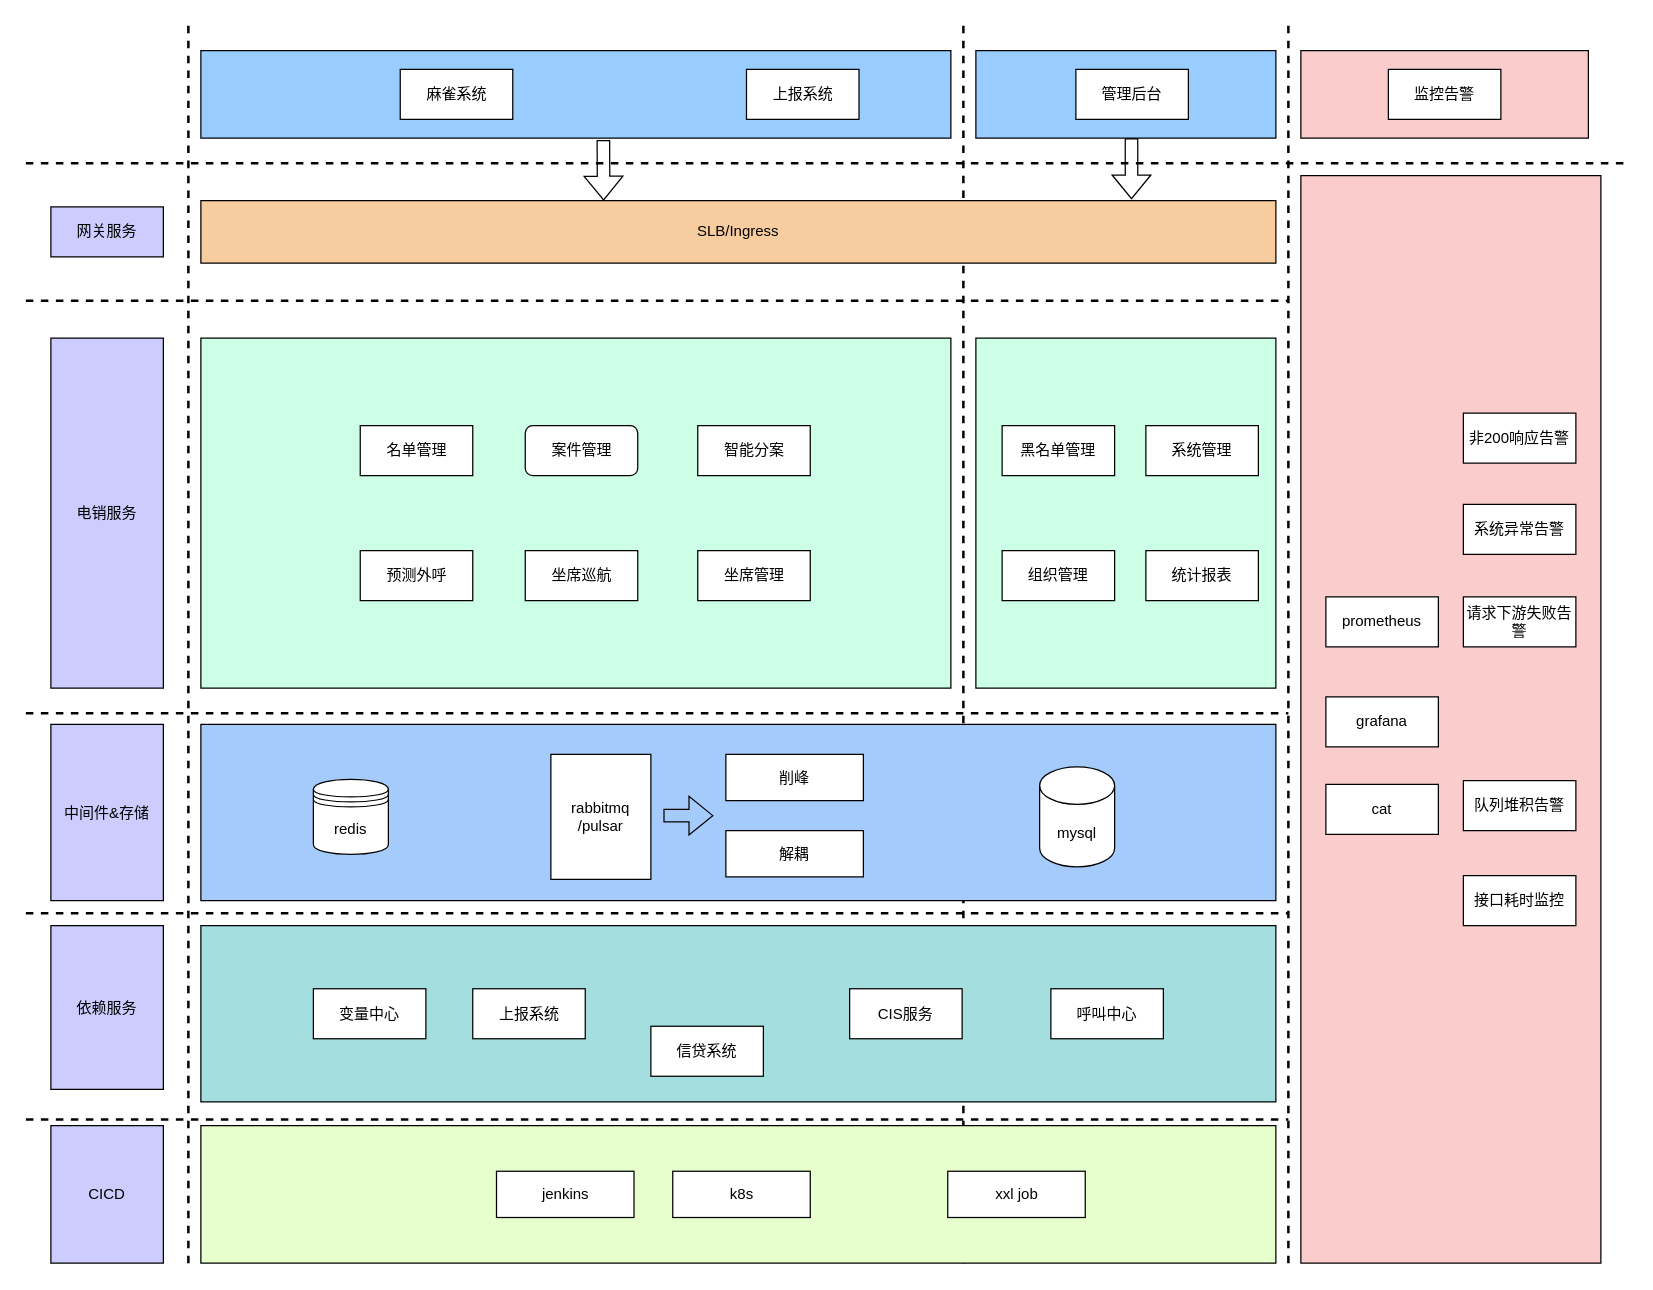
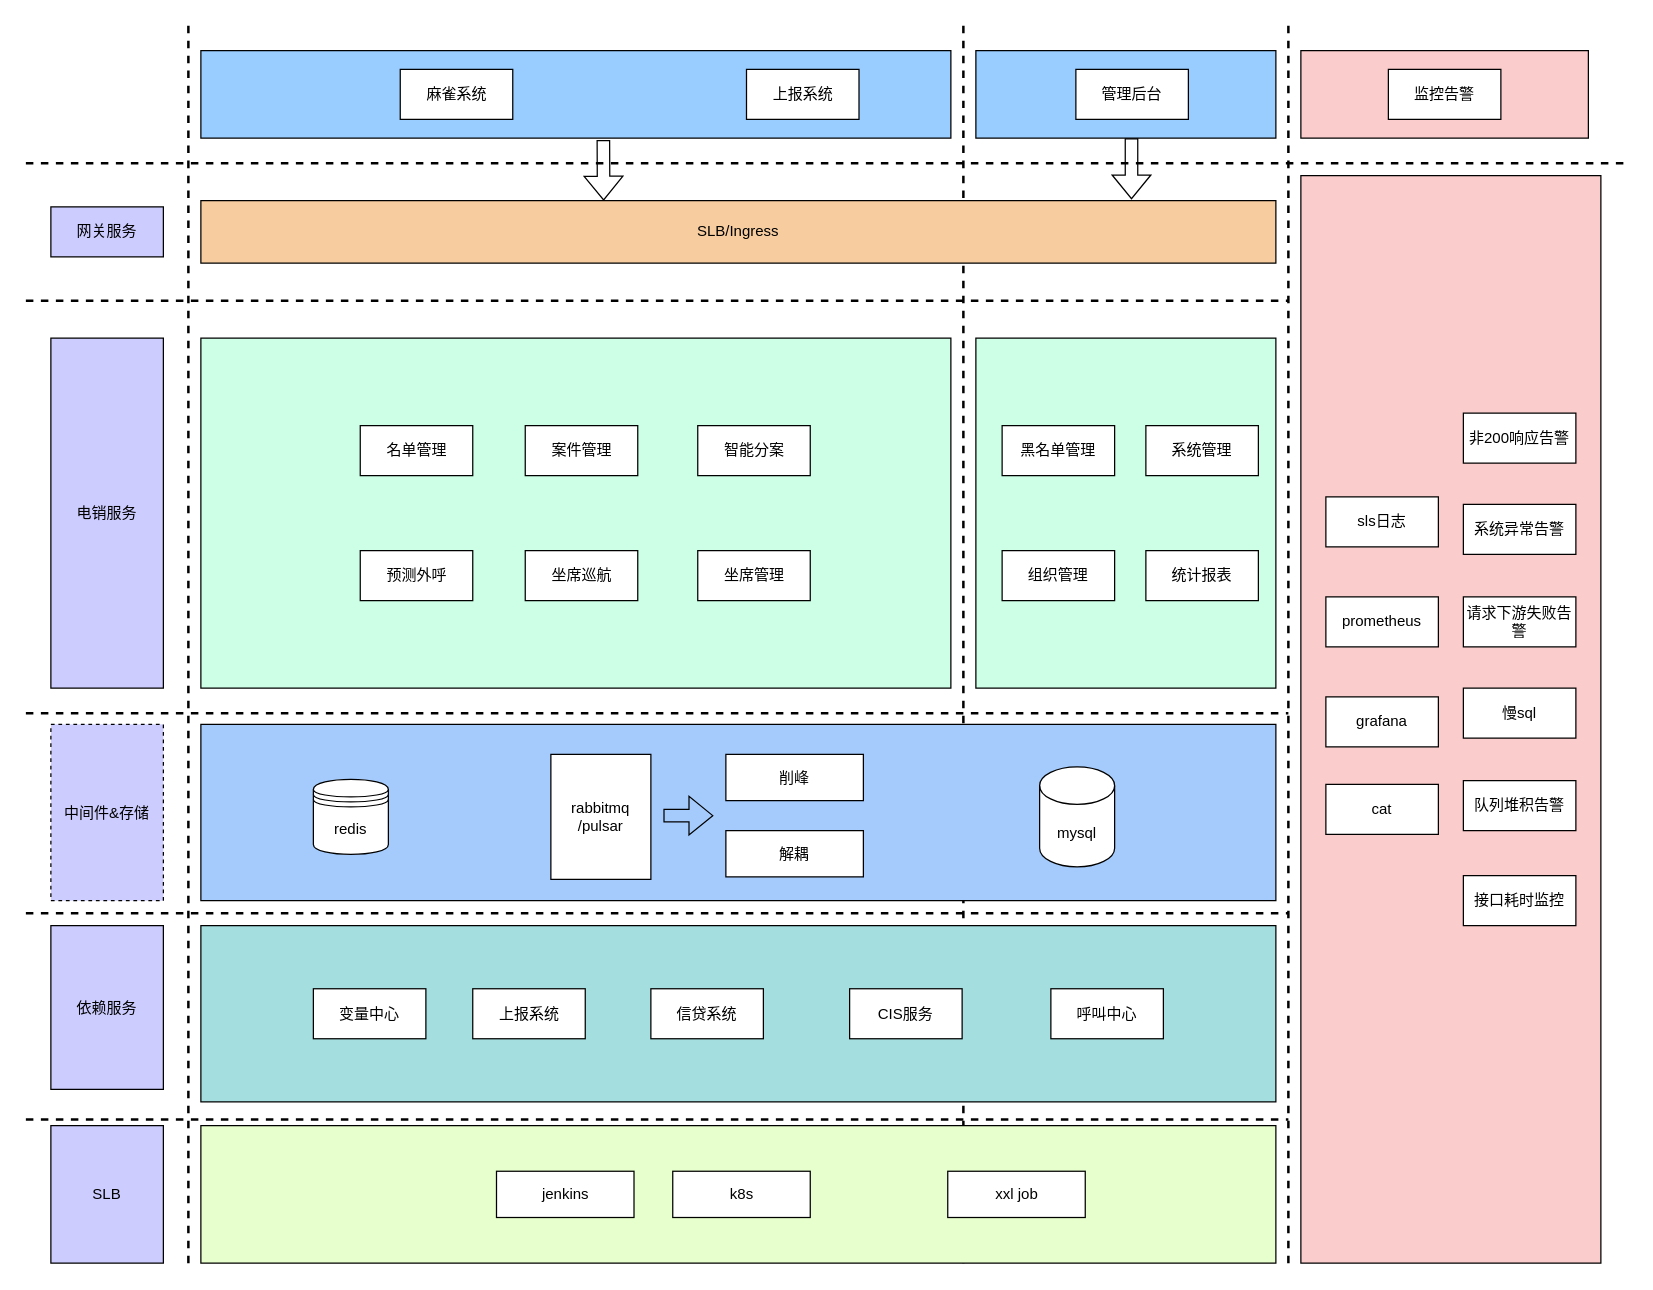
  <mxCell id="0" />
  <mxCell id="1" parent="0" />
  <mxCell id="2" value="" style="endArrow=none;dashed=1;html=1;rounded=0;strokeWidth=2;" edge="1" parent="1"><mxGeometry width="50" height="50" relative="1" as="geometry"><mxPoint x="20" y="570" as="sourcePoint" /><mxPoint x="1030" y="570" as="targetPoint" /></mxGeometry></mxCell>
  <mxCell id="3" value="" style="rounded=0;whiteSpace=wrap;html=1;fillColor=#99CCFF;" vertex="1" parent="1"><mxGeometry x="160" y="40" width="600" height="70" as="geometry" /></mxCell>
  <mxCell id="4" value="麻雀系统" style="rounded=0;whiteSpace=wrap;html=1;" vertex="1" parent="1"><mxGeometry x="319.5" y="55" width="90" height="40" as="geometry" /></mxCell>
  <mxCell id="5" value="上报系统" style="rounded=0;whiteSpace=wrap;html=1;" vertex="1" parent="1"><mxGeometry x="596.5" y="55" width="90" height="40" as="geometry" /></mxCell>
  <mxCell id="6" value="" style="endArrow=none;dashed=1;html=1;rounded=0;strokeWidth=2;" edge="1" parent="1"><mxGeometry width="50" height="50" relative="1" as="geometry"><mxPoint x="20" y="130" as="sourcePoint" /><mxPoint x="1300" y="130" as="targetPoint" /></mxGeometry></mxCell>
  <mxCell id="7" value="" style="endArrow=none;dashed=1;html=1;rounded=0;strokeWidth=2;" edge="1" parent="1"><mxGeometry width="50" height="50" relative="1" as="geometry"><mxPoint x="770" y="20" as="sourcePoint" /><mxPoint x="770" y="1010" as="targetPoint" /></mxGeometry></mxCell>
  <mxCell id="8" value="" style="rounded=0;whiteSpace=wrap;html=1;fillColor=#99CCFF;" vertex="1" parent="1"><mxGeometry x="780" y="40" width="240" height="70" as="geometry" /></mxCell>
  <mxCell id="9" value="管理后台" style="rounded=0;whiteSpace=wrap;html=1;" vertex="1" parent="1"><mxGeometry x="860" y="55" width="90" height="40" as="geometry" /></mxCell>
  <mxCell id="10" value="" style="endArrow=none;dashed=1;html=1;rounded=0;strokeWidth=2;" edge="1" parent="1"><mxGeometry width="50" height="50" relative="1" as="geometry"><mxPoint x="150" y="20" as="sourcePoint" /><mxPoint x="150" y="1010" as="targetPoint" /></mxGeometry></mxCell>
  <mxCell id="11" value="网关服务" style="rounded=0;whiteSpace=wrap;html=1;fillColor=#CCCCFF;" vertex="1" parent="1"><mxGeometry x="40" y="165" width="90" height="40" as="geometry" /></mxCell>
  <mxCell id="12" value="SLB/Ingress" style="rounded=0;whiteSpace=wrap;html=1;fillColor=#F7CDA0;" vertex="1" parent="1"><mxGeometry x="160" y="160" width="860" height="50" as="geometry" /></mxCell>
  <mxCell id="13" value="" style="endArrow=none;dashed=1;html=1;rounded=0;strokeWidth=2;" edge="1" parent="1"><mxGeometry width="50" height="50" relative="1" as="geometry"><mxPoint x="20" y="240" as="sourcePoint" /><mxPoint x="1030" y="240" as="targetPoint" /></mxGeometry></mxCell>
  <mxCell id="14" value="电销服务" style="rounded=0;whiteSpace=wrap;html=1;fillColor=#CCCCFF;" vertex="1" parent="1"><mxGeometry x="40" y="270" width="90" height="280" as="geometry" /></mxCell>
  <mxCell id="15" value="" style="rounded=0;whiteSpace=wrap;html=1;fillColor=#FBCCCC;" vertex="1" parent="1"><mxGeometry x="1040" y="40" width="230" height="70" as="geometry" /></mxCell>
  <mxCell id="16" value="监控告警" style="rounded=0;whiteSpace=wrap;html=1;" vertex="1" parent="1"><mxGeometry x="1110" y="55" width="90" height="40" as="geometry" /></mxCell>
  <mxCell id="17" value="" style="endArrow=none;dashed=1;html=1;rounded=0;strokeWidth=2;" edge="1" parent="1"><mxGeometry width="50" height="50" relative="1" as="geometry"><mxPoint x="1030" y="20" as="sourcePoint" /><mxPoint x="1030" y="1010" as="targetPoint" /></mxGeometry></mxCell>
  <mxCell id="18" value="" style="rounded=0;whiteSpace=wrap;html=1;fillColor=#CCFFE6;" vertex="1" parent="1"><mxGeometry x="160" y="270" width="600" height="280" as="geometry" /></mxCell>
  <mxCell id="19" value="" style="rounded=0;whiteSpace=wrap;html=1;fillColor=#CCFFE6;" vertex="1" parent="1"><mxGeometry x="780" y="270" width="240" height="280" as="geometry" /></mxCell>
  <mxCell id="20" value="" style="rounded=0;whiteSpace=wrap;html=1;fillColor=#FBCCCC;" vertex="1" parent="1"><mxGeometry x="1040" y="140" width="240" height="870" as="geometry" /></mxCell>
  <mxCell id="21" value="黑名单管理" style="rounded=0;whiteSpace=wrap;html=1;" vertex="1" parent="1"><mxGeometry x="801" y="340" width="90" height="40" as="geometry" /></mxCell>
  <mxCell id="22" value="系统管理" style="rounded=0;whiteSpace=wrap;html=1;" vertex="1" parent="1"><mxGeometry x="916" y="340" width="90" height="40" as="geometry" /></mxCell>
  <mxCell id="23" value="组织管理" style="rounded=0;whiteSpace=wrap;html=1;" vertex="1" parent="1"><mxGeometry x="801" y="440" width="90" height="40" as="geometry" /></mxCell>
  <mxCell id="24" value="统计报表" style="rounded=0;whiteSpace=wrap;html=1;" vertex="1" parent="1"><mxGeometry x="916" y="440" width="90" height="40" as="geometry" /></mxCell>
  <mxCell id="25" value="名单管理" style="rounded=0;whiteSpace=wrap;html=1;" vertex="1" parent="1"><mxGeometry x="287.5" y="340" width="90" height="40" as="geometry" /></mxCell>
- <mxCell id="26" value="案件管理" style="whiteSpace=wrap;html=1;rounded=1;" vertex="1" parent="1"><mxGeometry x="419.5" y="340" width="90" height="40" as="geometry" /></mxCell>
+ <mxCell id="26" value="案件管理" style="rounded=0;whiteSpace=wrap;html=1;" vertex="1" parent="1"><mxGeometry x="419.5" y="340" width="90" height="40" as="geometry" /></mxCell>
  <mxCell id="27" value="智能分案" style="rounded=0;whiteSpace=wrap;html=1;" vertex="1" parent="1"><mxGeometry x="557.5" y="340" width="90" height="40" as="geometry" /></mxCell>
  <mxCell id="28" value="预测外呼" style="rounded=0;whiteSpace=wrap;html=1;" vertex="1" parent="1"><mxGeometry x="287.5" y="440" width="90" height="40" as="geometry" /></mxCell>
  <mxCell id="29" value="坐席巡航" style="rounded=0;whiteSpace=wrap;html=1;" vertex="1" parent="1"><mxGeometry x="419.5" y="440" width="90" height="40" as="geometry" /></mxCell>
+ <mxCell id="30" value="sls日志" style="rounded=0;whiteSpace=wrap;html=1;" vertex="1" parent="1"><mxGeometry x="1060" y="397" width="90" height="40" as="geometry" /></mxCell>
  <mxCell id="31" value="非200响应告警" style="rounded=0;whiteSpace=wrap;html=1;" vertex="1" parent="1"><mxGeometry x="1170" y="330" width="90" height="40" as="geometry" /></mxCell>
  <mxCell id="32" value="请求下游失败告警" style="rounded=0;whiteSpace=wrap;html=1;" vertex="1" parent="1"><mxGeometry x="1170" y="477" width="90" height="40" as="geometry" /></mxCell>
  <mxCell id="33" value="prometheus" style="rounded=0;whiteSpace=wrap;html=1;" vertex="1" parent="1"><mxGeometry x="1060" y="477" width="90" height="40" as="geometry" /></mxCell>
  <mxCell id="34" value="grafana" style="rounded=0;whiteSpace=wrap;html=1;" vertex="1" parent="1"><mxGeometry x="1060" y="557" width="90" height="40" as="geometry" /></mxCell>
  <mxCell id="35" value="cat" style="rounded=0;whiteSpace=wrap;html=1;" vertex="1" parent="1"><mxGeometry x="1060" y="627" width="90" height="40" as="geometry" /></mxCell>
+ <mxCell id="36" value="慢sql" style="rounded=0;whiteSpace=wrap;html=1;" vertex="1" parent="1"><mxGeometry x="1170" y="550" width="90" height="40" as="geometry" /></mxCell>
  <mxCell id="37" value="队列堆积告警" style="rounded=0;whiteSpace=wrap;html=1;" vertex="1" parent="1"><mxGeometry x="1170" y="624" width="90" height="40" as="geometry" /></mxCell>
- <mxCell id="38" value="中间件&amp;amp;存储" style="rounded=0;whiteSpace=wrap;html=1;fillColor=#CCCCFF;" vertex="1" parent="1"><mxGeometry x="40" y="579" width="90" height="141" as="geometry" /></mxCell>
+ <mxCell id="38" value="中间件&amp;amp;存储" style="rounded=0;whiteSpace=wrap;html=1;fillColor=#CCCCFF;dashed=1;" vertex="1" parent="1"><mxGeometry x="40" y="579" width="90" height="141" as="geometry" /></mxCell>
  <mxCell id="39" value="" style="endArrow=none;dashed=1;html=1;rounded=0;strokeWidth=2;" edge="1" parent="1"><mxGeometry width="50" height="50" relative="1" as="geometry"><mxPoint x="20" y="730" as="sourcePoint" /><mxPoint x="1030" y="730" as="targetPoint" /></mxGeometry></mxCell>
  <mxCell id="40" value="" style="rounded=0;whiteSpace=wrap;html=1;fillColor=#A4CBFB;" vertex="1" parent="1"><mxGeometry x="160" y="579" width="860" height="141" as="geometry" /></mxCell>
  <mxCell id="41" value="rabbitmq&lt;br&gt;/pulsar" style="rounded=0;whiteSpace=wrap;html=1;" vertex="1" parent="1"><mxGeometry x="440" y="603" width="80" height="100" as="geometry" /></mxCell>
  <mxCell id="42" value="依赖服务" style="rounded=0;whiteSpace=wrap;html=1;fillColor=#CCCCFF;" vertex="1" parent="1"><mxGeometry x="40" y="740" width="90" height="131" as="geometry" /></mxCell>
  <mxCell id="43" value="削峰" style="rounded=0;whiteSpace=wrap;html=1;" vertex="1" parent="1"><mxGeometry x="580" y="603" width="110" height="37" as="geometry" /></mxCell>
  <mxCell id="44" value="解耦" style="rounded=0;whiteSpace=wrap;html=1;" vertex="1" parent="1"><mxGeometry x="580" y="664" width="110" height="37" as="geometry" /></mxCell>
  <mxCell id="45" value="" style="shape=flexArrow;endArrow=classic;html=1;rounded=0;" edge="1" parent="1"><mxGeometry width="50" height="50" relative="1" as="geometry"><mxPoint x="530" y="652" as="sourcePoint" /><mxPoint x="570" y="652" as="targetPoint" /></mxGeometry></mxCell>
  <mxCell id="46" value="" style="rounded=0;whiteSpace=wrap;html=1;fillColor=#A5DEDF;" vertex="1" parent="1"><mxGeometry x="160" y="740" width="860" height="141" as="geometry" /></mxCell>
  <mxCell id="47" value="mysql" style="shape=cylinder3;whiteSpace=wrap;html=1;boundedLbl=1;backgroundOutline=1;size=15;" vertex="1" parent="1"><mxGeometry x="831" y="613" width="60" height="80" as="geometry" /></mxCell>
  <mxCell id="48" value="" style="endArrow=none;dashed=1;html=1;rounded=0;strokeWidth=2;" edge="1" parent="1"><mxGeometry width="50" height="50" relative="1" as="geometry"><mxPoint x="20" y="895" as="sourcePoint" /><mxPoint x="1030" y="895" as="targetPoint" /></mxGeometry></mxCell>
- <mxCell id="49" value="CICD" style="rounded=0;whiteSpace=wrap;html=1;fillColor=#CCCCFF;" vertex="1" parent="1"><mxGeometry x="40" y="900" width="90" height="110" as="geometry" /></mxCell>
+ <mxCell id="49" value="SLB" style="rounded=0;whiteSpace=wrap;html=1;fillColor=#CCCCFF;" vertex="1" parent="1"><mxGeometry x="40" y="900" width="90" height="110" as="geometry" /></mxCell>
  <mxCell id="50" value="" style="rounded=0;whiteSpace=wrap;html=1;fillColor=#E6FFCC;" vertex="1" parent="1"><mxGeometry x="160" y="900" width="860" height="110" as="geometry" /></mxCell>
  <mxCell id="51" value="jenkins" style="rounded=0;whiteSpace=wrap;html=1;" vertex="1" parent="1"><mxGeometry x="396.5" y="936.5" width="110" height="37" as="geometry" /></mxCell>
  <mxCell id="52" value="k8s" style="rounded=0;whiteSpace=wrap;html=1;" vertex="1" parent="1"><mxGeometry x="537.5" y="936.5" width="110" height="37" as="geometry" /></mxCell>
  <mxCell id="53" value="xxl job" style="rounded=0;whiteSpace=wrap;html=1;" vertex="1" parent="1"><mxGeometry x="757.5" y="936.5" width="110" height="37" as="geometry" /></mxCell>
  <mxCell id="54" value="坐席管理" style="rounded=0;whiteSpace=wrap;html=1;" vertex="1" parent="1"><mxGeometry x="557.5" y="440" width="90" height="40" as="geometry" /></mxCell>
  <mxCell id="55" value="接口耗时监控" style="rounded=0;whiteSpace=wrap;html=1;" vertex="1" parent="1"><mxGeometry x="1170" y="700" width="90" height="40" as="geometry" /></mxCell>
  <mxCell id="56" value="系统异常告警" style="rounded=0;whiteSpace=wrap;html=1;" vertex="1" parent="1"><mxGeometry x="1170" y="403" width="90" height="40" as="geometry" /></mxCell>
  <mxCell id="57" value="" style="shape=flexArrow;endArrow=classic;html=1;rounded=0;exitX=0.333;exitY=1.021;exitDx=0;exitDy=0;exitPerimeter=0;" edge="1" parent="1"><mxGeometry width="50" height="50" relative="1" as="geometry"><mxPoint x="482" y="111.47" as="sourcePoint" /><mxPoint x="482.2" y="160" as="targetPoint" /></mxGeometry></mxCell>
  <mxCell id="58" value="" style="shape=flexArrow;endArrow=classic;html=1;rounded=0;exitX=0.333;exitY=1.021;exitDx=0;exitDy=0;exitPerimeter=0;" edge="1" parent="1"><mxGeometry width="50" height="50" relative="1" as="geometry"><mxPoint x="904.5" y="110" as="sourcePoint" /><mxPoint x="904.5" y="159" as="targetPoint" /></mxGeometry></mxCell>
  <mxCell id="59" value="redis" style="shape=datastore;whiteSpace=wrap;html=1;" vertex="1" parent="1"><mxGeometry x="250" y="623" width="60" height="60" as="geometry" /></mxCell>
  <mxCell id="60" value="变量中心" style="rounded=0;whiteSpace=wrap;html=1;" vertex="1" parent="1"><mxGeometry x="250" y="790.5" width="90" height="40" as="geometry" /></mxCell>
  <mxCell id="61" value="上报系统" style="rounded=0;whiteSpace=wrap;html=1;" vertex="1" parent="1"><mxGeometry x="377.5" y="790.5" width="90" height="40" as="geometry" /></mxCell>
- <mxCell id="62" value="信贷系统" style="rounded=0;whiteSpace=wrap;html=1;" vertex="1" parent="1"><mxGeometry x="520" y="820.5" width="90" height="40" as="geometry" /></mxCell>
+ <mxCell id="62" value="信贷系统" style="rounded=0;whiteSpace=wrap;html=1;" vertex="1" parent="1"><mxGeometry x="520" y="790.5" width="90" height="40" as="geometry" /></mxCell>
  <mxCell id="63" value="CIS服务" style="rounded=0;whiteSpace=wrap;html=1;" vertex="1" parent="1"><mxGeometry x="679" y="790.5" width="90" height="40" as="geometry" /></mxCell>
  <mxCell id="64" value="呼叫中心" style="rounded=0;whiteSpace=wrap;html=1;" vertex="1" parent="1"><mxGeometry x="840" y="790.5" width="90" height="40" as="geometry" /></mxCell>
